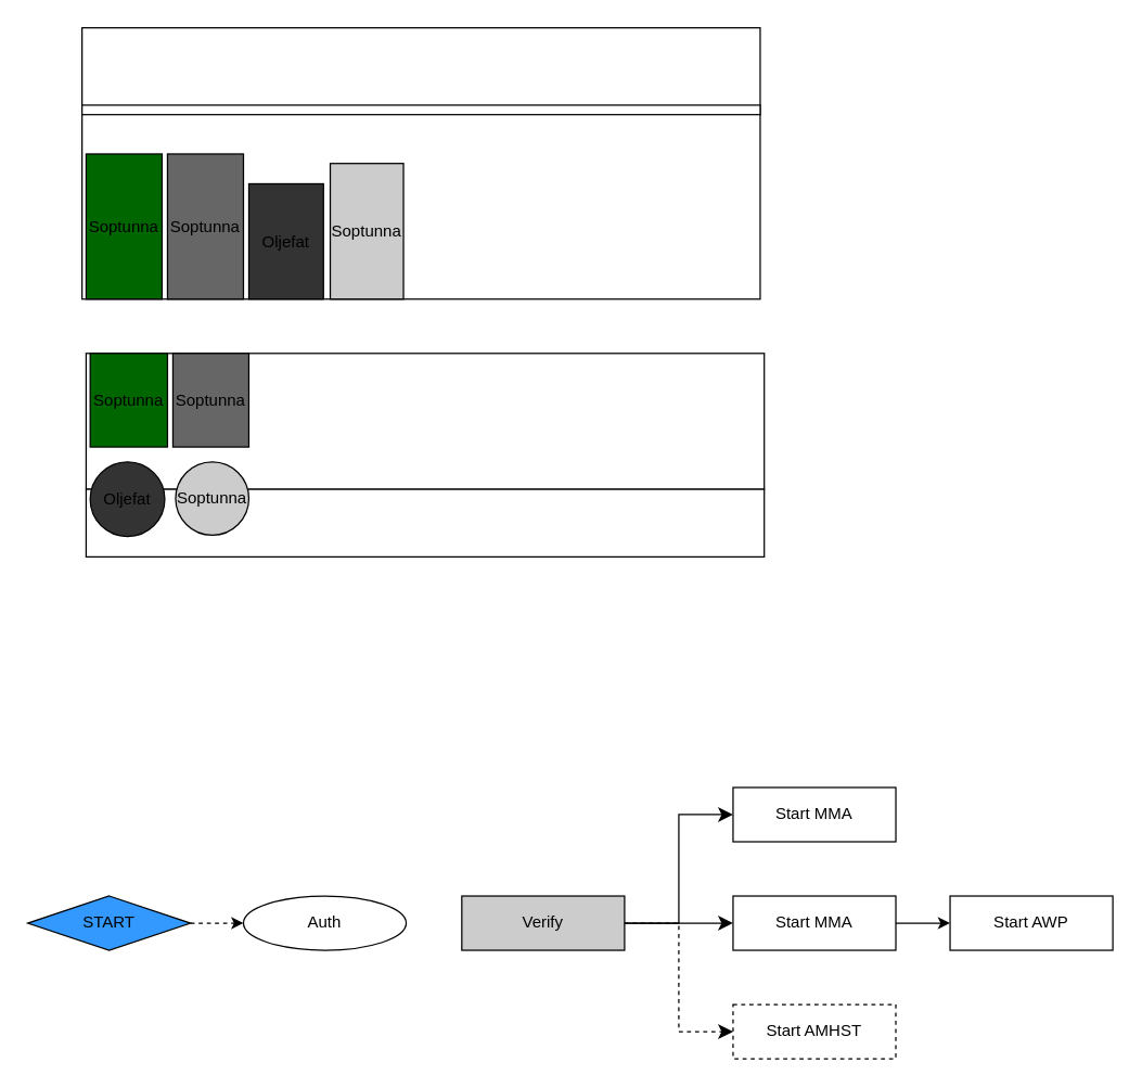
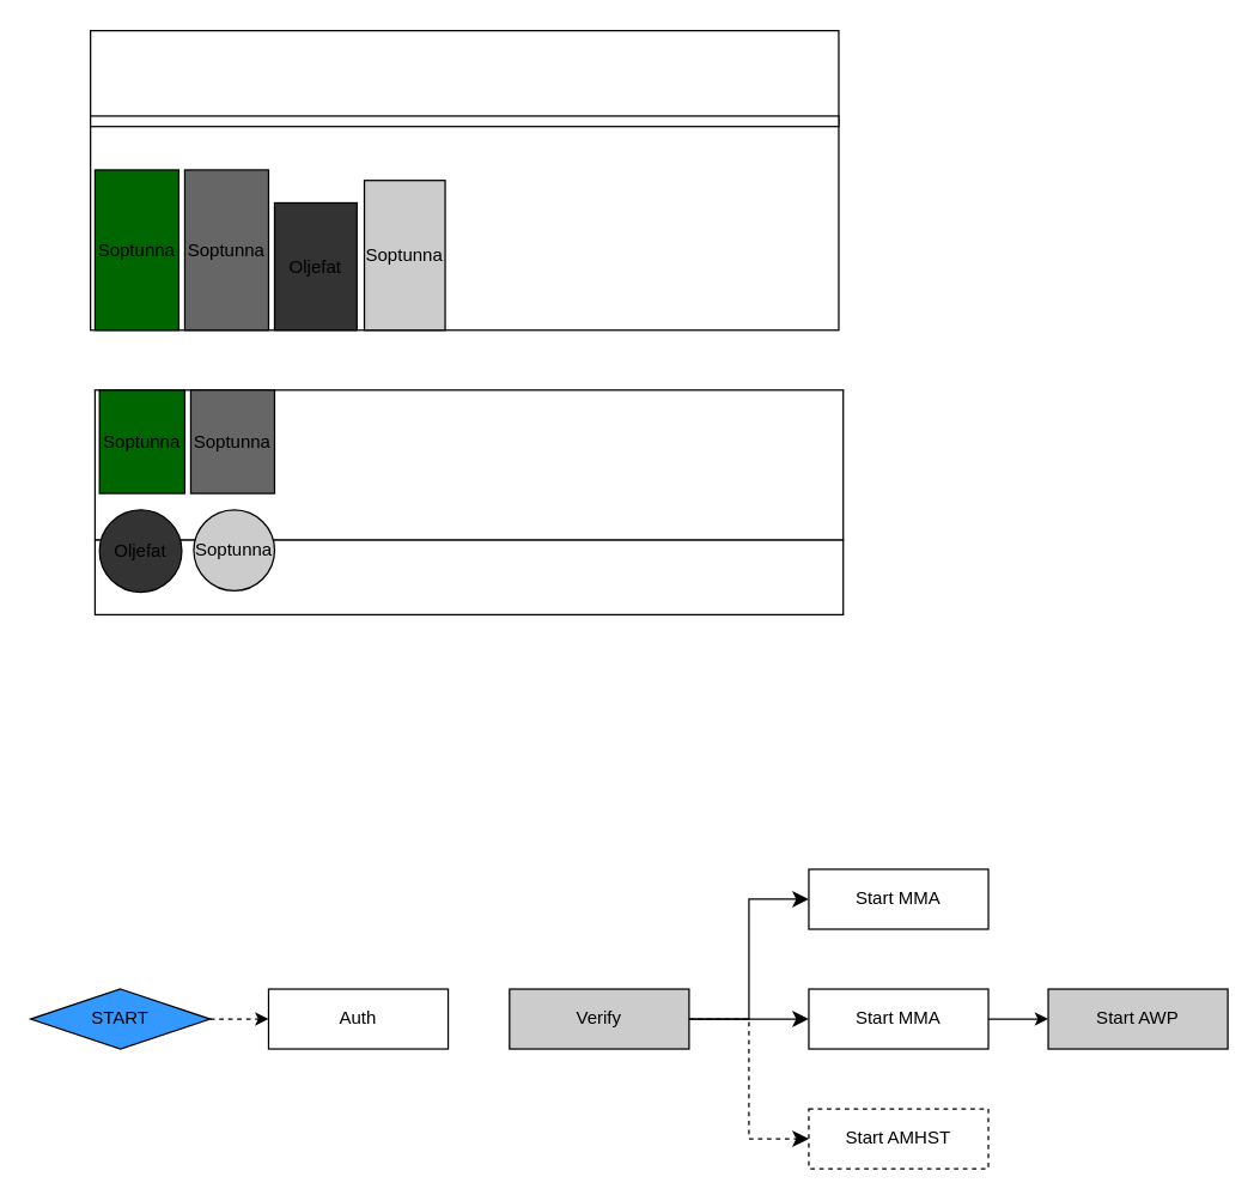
  <mxCell id="0" />
  <mxCell id="1" parent="0" />
  <mxCell id="2" value="" style="rounded=0;whiteSpace=wrap;html=1;" vertex="1" parent="1"><mxGeometry x="63" y="360" width="500" height="50" as="geometry" /></mxCell>
  <mxCell id="3" value="" style="rounded=0;whiteSpace=wrap;html=1;" parent="1" vertex="1"><mxGeometry x="60" y="20" width="500" height="200" as="geometry" /></mxCell>
  <mxCell id="4" value="Soptunna" style="rounded=0;whiteSpace=wrap;html=1;fillColor=#006600;" parent="1" vertex="1"><mxGeometry x="63" y="113" width="56" height="107" as="geometry" /></mxCell>
  <mxCell id="5" value="Oljefat" style="rounded=0;whiteSpace=wrap;html=1;fillColor=#333333;" parent="1" vertex="1"><mxGeometry x="183" y="135" width="55" height="85" as="geometry" /></mxCell>
  <mxCell id="6" value="Soptunna" style="rounded=0;whiteSpace=wrap;html=1;fillColor=#CCCCCC;gradientColor=none;glass=0;shadow=0;labelBackgroundColor=none;" parent="1" vertex="1"><mxGeometry x="243" y="120" width="54" height="100" as="geometry" /></mxCell>
  <mxCell id="7" value="Soptunna" style="rounded=0;whiteSpace=wrap;html=1;fillColor=#666666;" parent="1" vertex="1"><mxGeometry x="123" y="113" width="56" height="107" as="geometry" /></mxCell>
  <mxCell id="8" value="" style="rounded=0;whiteSpace=wrap;html=1;" parent="1" vertex="1"><mxGeometry x="60" y="77" width="500" height="7" as="geometry" /></mxCell>
  <mxCell id="9" value="START" style="rhombus;whiteSpace=wrap;html=1;fillColor=#3399FF;" parent="1" vertex="1"><mxGeometry x="20" y="660" width="120" height="40" as="geometry" /></mxCell>
- <mxCell id="10" value="Auth" style="ellipse;whiteSpace=wrap;html=1;" parent="1" vertex="1"><mxGeometry x="179" y="660" width="120" height="40" as="geometry" /></mxCell>
+ <mxCell id="10" value="Auth" style="rounded=0;whiteSpace=wrap;html=1;" parent="1" vertex="1"><mxGeometry x="179" y="660" width="120" height="40" as="geometry" /></mxCell>
  <mxCell id="11" value="Start MMA" style="rounded=0;whiteSpace=wrap;html=1;" parent="1" vertex="1"><mxGeometry x="540" y="580" width="120" height="40" as="geometry" /></mxCell>
  <mxCell id="12" value="" style="endArrow=classic;html=1;rounded=0;exitX=1;exitY=0.5;exitDx=0;exitDy=0;dashed=1;" parent="1" source="9" target="10" edge="1"><mxGeometry width="50" height="50" relative="1" as="geometry"><mxPoint x="280" y="710" as="sourcePoint" /><mxPoint x="330" y="660" as="targetPoint" /></mxGeometry></mxCell>
  <mxCell id="13" value="Verify" style="rounded=0;whiteSpace=wrap;html=1;fillColor=#cccccc;" parent="1" vertex="1"><mxGeometry x="340" y="660" width="120" height="40" as="geometry" /></mxCell>
  <mxCell id="14" value="Start MMA" style="rounded=0;whiteSpace=wrap;html=1;" parent="1" vertex="1"><mxGeometry x="540" y="660" width="120" height="40" as="geometry" /></mxCell>
  <mxCell id="15" value="" style="edgeStyle=elbowEdgeStyle;elbow=horizontal;endArrow=classic;html=1;curved=0;rounded=0;endSize=8;startSize=8;exitX=1;exitY=0.5;exitDx=0;exitDy=0;entryX=0;entryY=0.5;entryDx=0;entryDy=0;dashed=1;" parent="1" source="13" target="16" edge="1"><mxGeometry width="50" height="50" relative="1" as="geometry"><mxPoint x="480" y="780" as="sourcePoint" /><mxPoint x="530" y="730" as="targetPoint" /></mxGeometry></mxCell>
  <mxCell id="16" value="Start AMHST" style="rounded=0;whiteSpace=wrap;html=1;dashed=1;" parent="1" vertex="1"><mxGeometry x="540" y="740" width="120" height="40" as="geometry" /></mxCell>
  <mxCell id="17" value="" style="edgeStyle=elbowEdgeStyle;elbow=horizontal;endArrow=classic;html=1;curved=0;rounded=0;endSize=8;startSize=8;exitX=1;exitY=0.5;exitDx=0;exitDy=0;entryX=0;entryY=0.5;entryDx=0;entryDy=0;" parent="1" source="13" target="14" edge="1"><mxGeometry width="50" height="50" relative="1" as="geometry"><mxPoint x="470" y="610" as="sourcePoint" /><mxPoint x="550" y="770" as="targetPoint" /></mxGeometry></mxCell>
  <mxCell id="18" value="" style="edgeStyle=elbowEdgeStyle;elbow=horizontal;endArrow=classic;html=1;curved=0;rounded=0;endSize=8;startSize=8;exitX=1;exitY=0.5;exitDx=0;exitDy=0;entryX=0;entryY=0.5;entryDx=0;entryDy=0;" parent="1" source="13" target="11" edge="1"><mxGeometry width="50" height="50" relative="1" as="geometry"><mxPoint x="440" y="600" as="sourcePoint" /><mxPoint x="490" y="550" as="targetPoint" /></mxGeometry></mxCell>
- <mxCell id="19" value="Start AWP" style="rounded=0;whiteSpace=wrap;html=1;" parent="1" vertex="1"><mxGeometry x="700" y="660" width="120" height="40" as="geometry" /></mxCell>
+ <mxCell id="19" value="Start AWP" style="rounded=0;whiteSpace=wrap;html=1;fillColor=#cccccc;" parent="1" vertex="1"><mxGeometry x="700" y="660" width="120" height="40" as="geometry" /></mxCell>
  <mxCell id="20" value="" style="endArrow=classic;html=1;rounded=0;entryX=0;entryY=0.5;entryDx=0;entryDy=0;exitX=1;exitY=0.5;exitDx=0;exitDy=0;" parent="1" source="14" target="19" edge="1"><mxGeometry width="50" height="50" relative="1" as="geometry"><mxPoint x="309" y="690" as="sourcePoint" /><mxPoint x="350" y="690" as="targetPoint" /></mxGeometry></mxCell>
  <mxCell id="21" value="" style="rounded=0;whiteSpace=wrap;html=1;" vertex="1" parent="1"><mxGeometry x="63" y="260" width="500" height="100" as="geometry" /></mxCell>
  <mxCell id="22" value="Soptunna" style="rounded=0;whiteSpace=wrap;html=1;fillColor=#006600;" vertex="1" parent="1"><mxGeometry x="66" y="260" width="57" height="69" as="geometry" /></mxCell>
  <mxCell id="23" value="Oljefat" style="rounded=1;whiteSpace=wrap;html=1;fillColor=#333333;arcSize=50;" vertex="1" parent="1"><mxGeometry x="66" y="340" width="55" height="55" as="geometry" /></mxCell>
  <mxCell id="24" value="Soptunna" style="rounded=1;whiteSpace=wrap;html=1;fillColor=#CCCCCC;gradientColor=none;glass=0;shadow=0;labelBackgroundColor=none;arcSize=50;" vertex="1" parent="1"><mxGeometry x="129" y="340" width="54" height="54" as="geometry" /></mxCell>
  <mxCell id="25" value="Soptunna" style="rounded=0;whiteSpace=wrap;html=1;fillColor=#666666;" vertex="1" parent="1"><mxGeometry x="127" y="260" width="56" height="69" as="geometry" /></mxCell>
